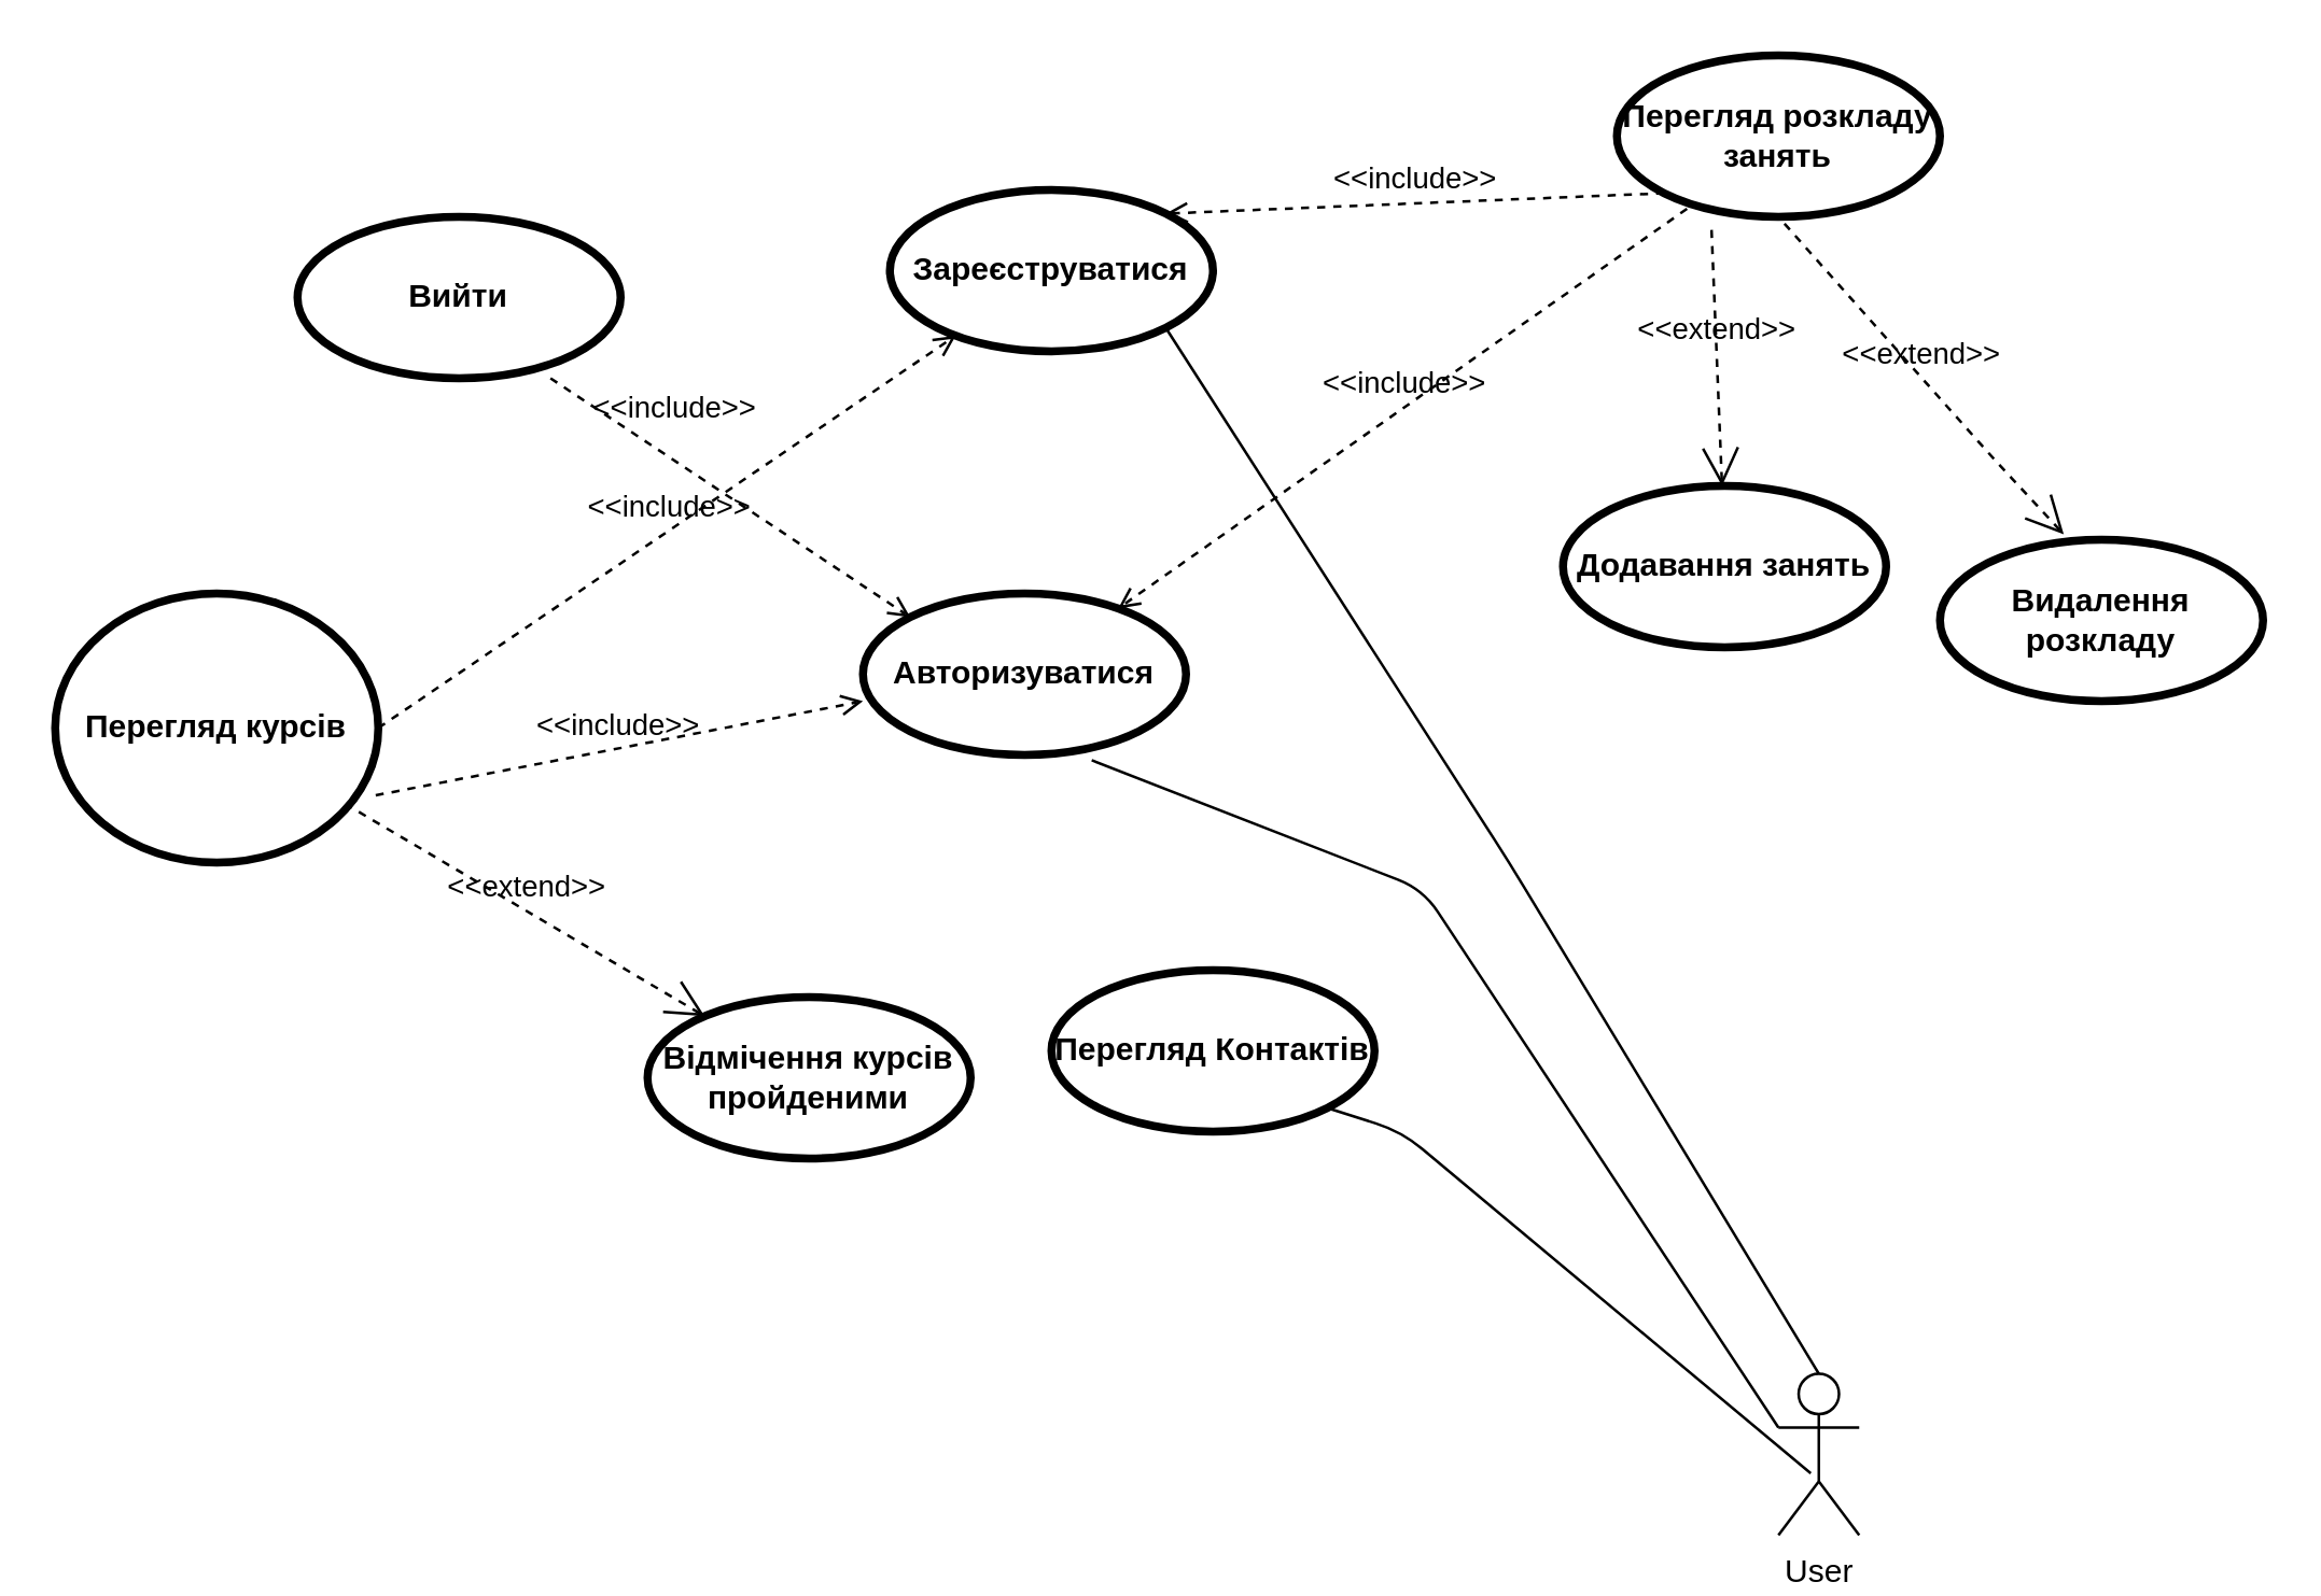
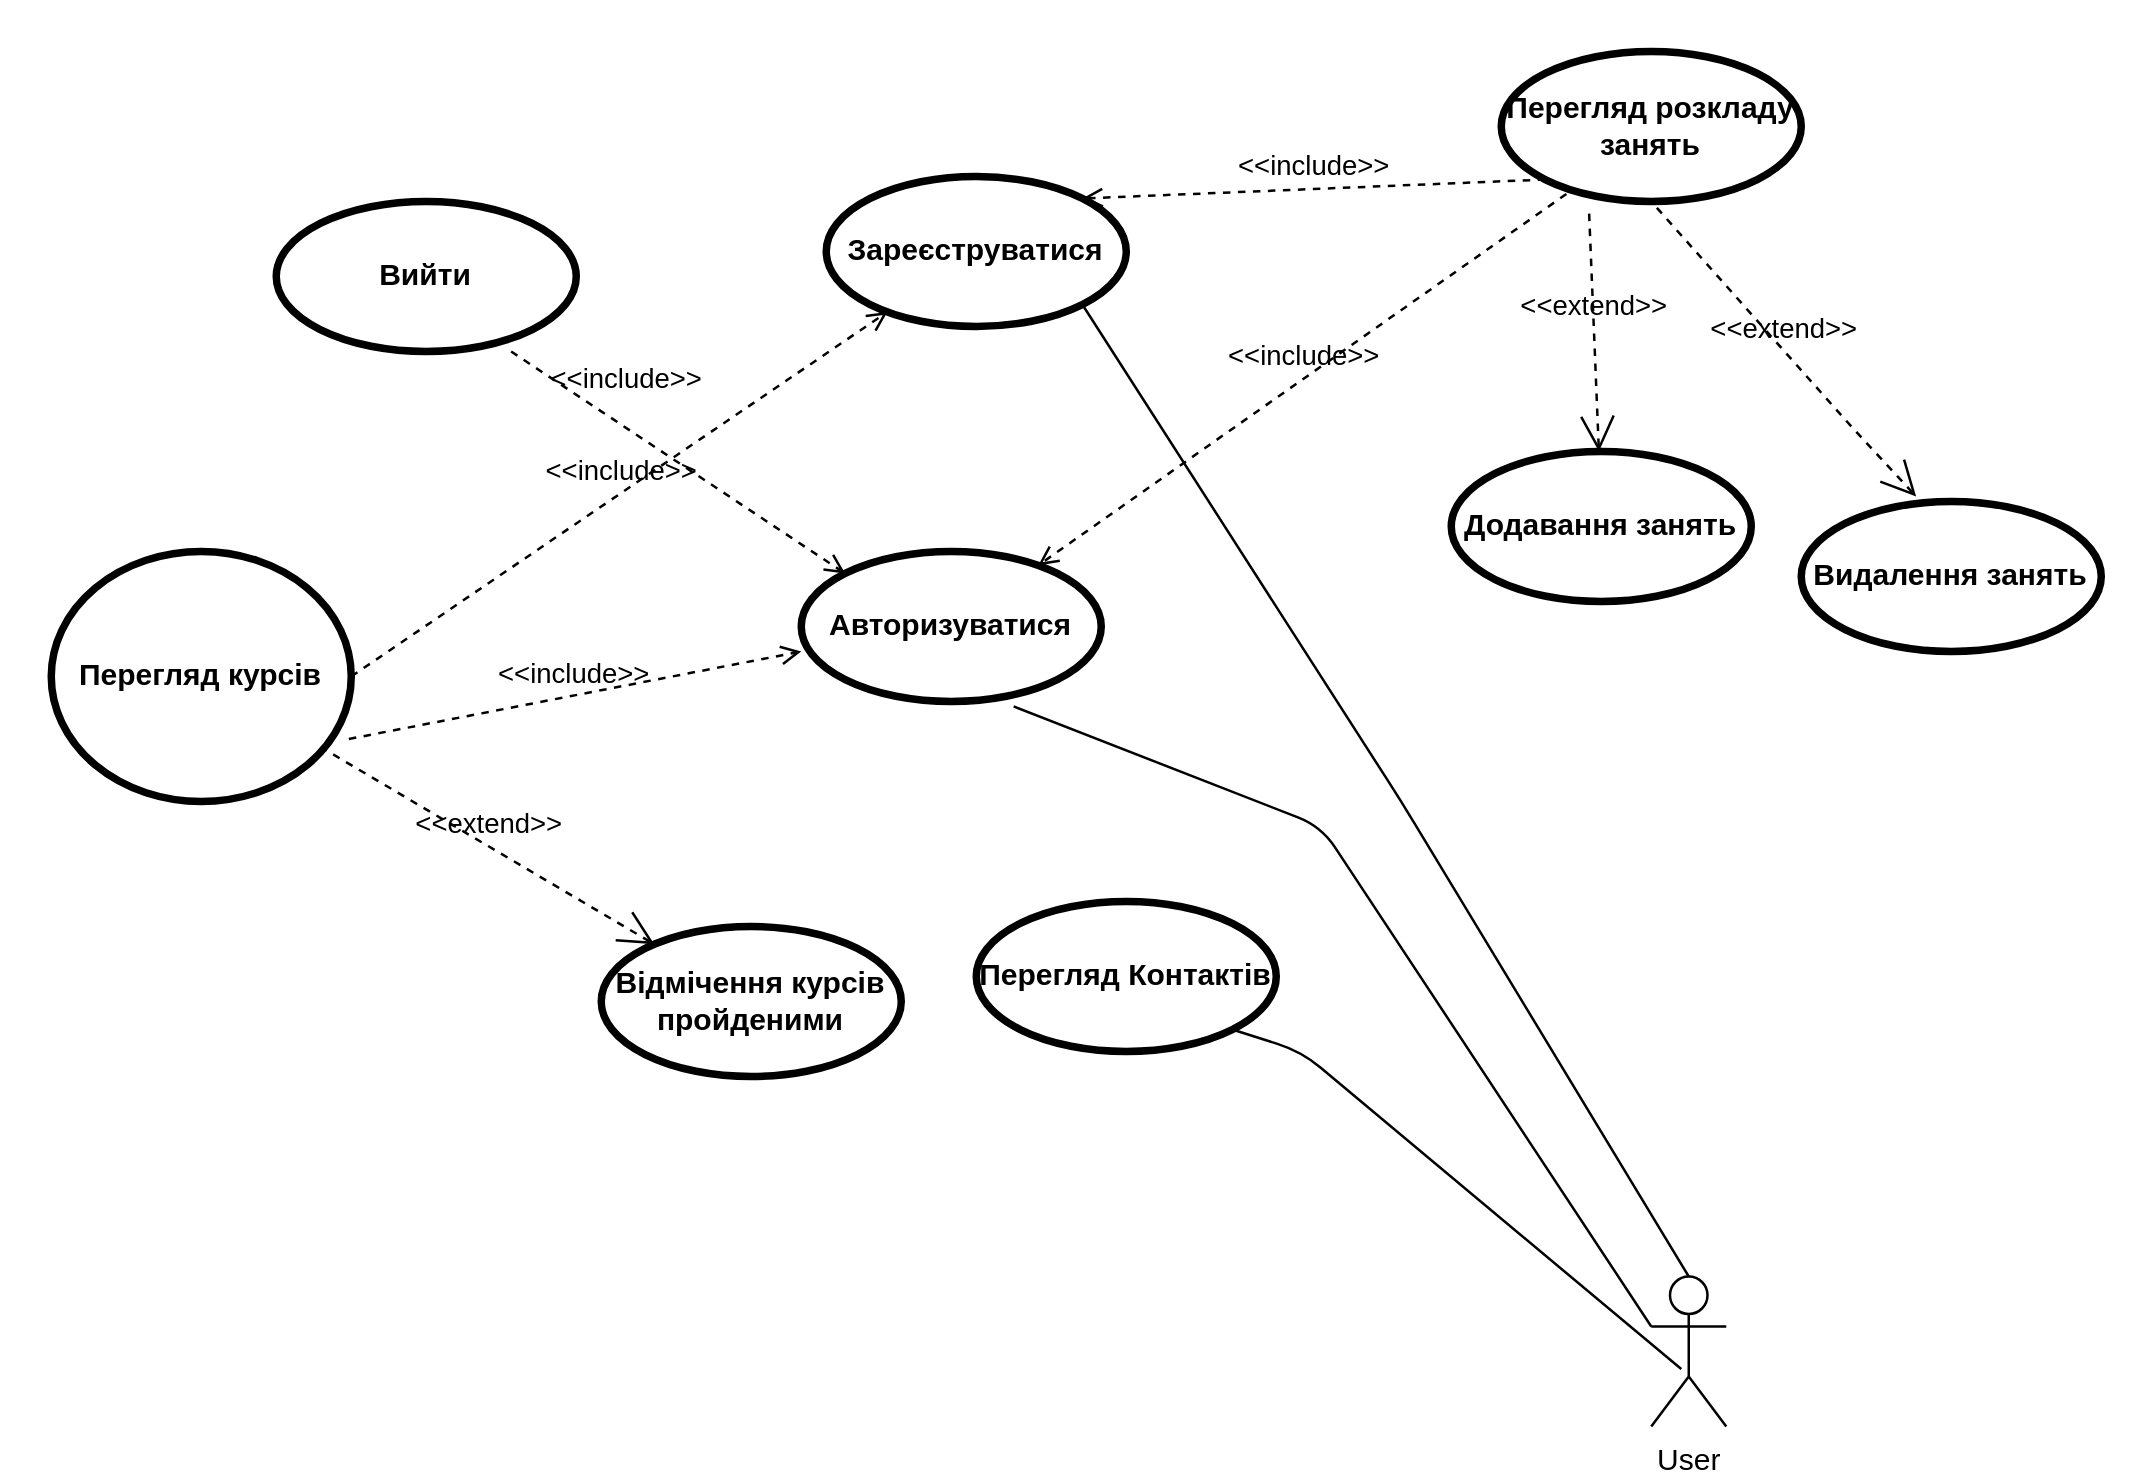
  <mxCell id="0" />
  <mxCell id="1" parent="0" />
  <mxCell id="2" value="User" style="shape=umlActor;html=1;verticalLabelPosition=bottom;verticalAlign=top;align=center;" parent="1" vertex="1"><mxGeometry x="660" y="510" width="30" height="60" as="geometry" /></mxCell>
  <mxCell id="3" value="Відмічення курсів пройденими" style="shape=ellipse;html=1;strokeWidth=3;fontStyle=1;whiteSpace=wrap;align=center;perimeter=ellipsePerimeter;" parent="1" vertex="1"><mxGeometry x="240" y="370" width="120" height="60" as="geometry" /></mxCell>
  <mxCell id="4" value="Зареєструватися" style="shape=ellipse;html=1;strokeWidth=3;fontStyle=1;whiteSpace=wrap;align=center;perimeter=ellipsePerimeter;" parent="1" vertex="1"><mxGeometry x="330" y="70" width="120" height="60" as="geometry" /></mxCell>
  <mxCell id="5" value="" style="edgeStyle=none;html=1;endArrow=none;verticalAlign=bottom;entryX=1;entryY=1;entryDx=0;entryDy=0;exitX=0.5;exitY=0;exitDx=0;exitDy=0;exitPerimeter=0;" parent="1" source="2" target="4" edge="1"><mxGeometry width="160" relative="1" as="geometry"><mxPoint x="704" y="460" as="sourcePoint" /><mxPoint x="715.56" y="396.2" as="targetPoint" /><Array as="points"><mxPoint x="560" y="320" /></Array></mxGeometry></mxCell>
  <mxCell id="6" value="Перегляд курсів" style="shape=ellipse;html=1;strokeWidth=3;fontStyle=1;whiteSpace=wrap;align=center;perimeter=ellipsePerimeter;" parent="1" vertex="1"><mxGeometry x="20" y="220" width="120" height="100" as="geometry" /></mxCell>
  <mxCell id="7" value="Перегляд розкладу занять" style="shape=ellipse;html=1;strokeWidth=3;fontStyle=1;whiteSpace=wrap;align=center;perimeter=ellipsePerimeter;" parent="1" vertex="1"><mxGeometry x="600" y="20" width="120" height="60" as="geometry" /></mxCell>
  <mxCell id="8" value="&amp;lt;&amp;lt;include&amp;gt;&amp;gt;" style="edgeStyle=none;html=1;endArrow=open;verticalAlign=bottom;dashed=1;labelBackgroundColor=none;exitX=1;exitY=0.5;exitDx=0;exitDy=0;" parent="1" source="6" target="4" edge="1"><mxGeometry width="160" relative="1" as="geometry"><mxPoint x="620" y="310" as="sourcePoint" /><mxPoint x="780" y="310" as="targetPoint" /></mxGeometry></mxCell>
  <mxCell id="9" value="&amp;lt;&amp;lt;include&amp;gt;&amp;gt;" style="edgeStyle=none;html=1;endArrow=open;verticalAlign=bottom;dashed=1;labelBackgroundColor=none;exitX=0;exitY=1;exitDx=0;exitDy=0;entryX=1;entryY=0;entryDx=0;entryDy=0;" parent="1" source="7" target="4" edge="1"><mxGeometry width="160" relative="1" as="geometry"><mxPoint x="400" y="260" as="sourcePoint" /><mxPoint x="450.968" y="264.633" as="targetPoint" /></mxGeometry></mxCell>
  <mxCell id="10" value="&amp;lt;&amp;lt;extend&amp;gt;&amp;gt;" style="edgeStyle=none;html=1;startArrow=open;endArrow=none;startSize=12;verticalAlign=bottom;dashed=1;labelBackgroundColor=none;exitX=0.383;exitY=-0.033;exitDx=0;exitDy=0;entryX=0.5;entryY=1;entryDx=0;entryDy=0;exitPerimeter=0;" parent="1" source="22" target="7" edge="1"><mxGeometry width="160" relative="1" as="geometry"><mxPoint x="787" as="sourcePoint" y="180" /><mxPoint x="780" y="310" as="targetPoint" /><Array as="points"><mxPoint x="740" y="170" /></Array></mxGeometry></mxCell>
  <mxCell id="11" value="&amp;lt;&amp;lt;extend&amp;gt;&amp;gt;" style="edgeStyle=none;html=1;startArrow=open;endArrow=none;startSize=12;verticalAlign=bottom;dashed=1;labelBackgroundColor=none;" parent="1" source="3" target="6" edge="1"><mxGeometry width="160" relative="1" as="geometry"><mxPoint x="360" y="330" as="sourcePoint" /><mxPoint x="448.56" y="375.98" as="targetPoint" /></mxGeometry></mxCell>
  <mxCell id="12" value="Додавання занять" style="shape=ellipse;html=1;strokeWidth=3;fontStyle=1;whiteSpace=wrap;align=center;perimeter=ellipsePerimeter;" parent="1" vertex="1"><mxGeometry x="580" y="180" width="120" height="60" as="geometry" /></mxCell>
  <mxCell id="13" value="&amp;lt;&amp;lt;extend&amp;gt;&amp;gt;" style="edgeStyle=none;html=1;startArrow=open;endArrow=none;startSize=12;verticalAlign=bottom;dashed=1;labelBackgroundColor=none;entryX=0.292;entryY=1.033;entryDx=0;entryDy=0;entryPerimeter=0;" parent="1" source="12" target="7" edge="1"><mxGeometry width="160" relative="1" as="geometry"><mxPoint x="614.83" y="365.613" as="sourcePoint" /><mxPoint x="710" y="294.39" as="targetPoint" /></mxGeometry></mxCell>
  <mxCell id="14" value="" style="edgeStyle=none;html=1;endArrow=none;verticalAlign=bottom;exitX=0;exitY=0.333;exitDx=0;exitDy=0;exitPerimeter=0;entryX=0.708;entryY=1.033;entryDx=0;entryDy=0;entryPerimeter=0;" parent="1" source="2" target="15" edge="1"><mxGeometry width="160" relative="1" as="geometry"><mxPoint x="672" y="470" as="sourcePoint" /><mxPoint x="410" y="260" as="targetPoint" /><Array as="points"><mxPoint x="528" y="330" /></Array></mxGeometry></mxCell>
  <mxCell id="15" value="Авторизуватися" style="shape=ellipse;html=1;strokeWidth=3;fontStyle=1;whiteSpace=wrap;align=center;perimeter=ellipsePerimeter;" parent="1" vertex="1"><mxGeometry x="320" y="220" width="120" height="60" as="geometry" /></mxCell>
  <mxCell id="16" value="&amp;lt;&amp;lt;include&amp;gt;&amp;gt;" style="edgeStyle=none;html=1;endArrow=open;verticalAlign=bottom;dashed=1;labelBackgroundColor=none;exitX=0.992;exitY=0.75;exitDx=0;exitDy=0;exitPerimeter=0;entryX=0;entryY=0.667;entryDx=0;entryDy=0;entryPerimeter=0;" parent="1" source="6" target="15" edge="1"><mxGeometry width="160" relative="1" as="geometry"><mxPoint x="260" y="240" as="sourcePoint" /><mxPoint x="372" y="136" as="targetPoint" /></mxGeometry></mxCell>
  <mxCell id="17" value="&amp;lt;&amp;lt;include&amp;gt;&amp;gt;" style="edgeStyle=none;html=1;endArrow=open;verticalAlign=bottom;dashed=1;labelBackgroundColor=none;exitX=0.217;exitY=0.95;exitDx=0;exitDy=0;exitPerimeter=0;" parent="1" source="7" target="15" edge="1"><mxGeometry width="160" relative="1" as="geometry"><mxPoint x="626" y="100" as="sourcePoint" /><mxPoint x="440" y="108" as="targetPoint" /></mxGeometry></mxCell>
  <mxCell id="18" value="" style="edgeStyle=none;html=1;endArrow=none;verticalAlign=bottom;exitX=0.4;exitY=0.617;exitDx=0;exitDy=0;exitPerimeter=0;entryX=1;entryY=1;entryDx=0;entryDy=0;" parent="1" source="2" target="19" edge="1"><mxGeometry width="160" relative="1" as="geometry"><mxPoint x="714" y="470" as="sourcePoint" /><mxPoint x="410" y="350" as="targetPoint" /><Array as="points"><mxPoint x="520" y="420" /></Array></mxGeometry></mxCell>
  <mxCell id="19" value="Перегляд Контактів" style="shape=ellipse;html=1;strokeWidth=3;fontStyle=1;whiteSpace=wrap;align=center;perimeter=ellipsePerimeter;" parent="1" vertex="1"><mxGeometry x="390" y="360" width="120" height="60" as="geometry" /></mxCell>
  <mxCell id="20" value="&amp;lt;&amp;lt;include&amp;gt;&amp;gt;" style="edgeStyle=none;html=1;endArrow=open;verticalAlign=bottom;dashed=1;labelBackgroundColor=none;entryX=0;entryY=0;entryDx=0;entryDy=0;exitX=0.783;exitY=1;exitDx=0;exitDy=0;exitPerimeter=0;" parent="1" source="21" target="15" edge="1"><mxGeometry x="-0.384" y="9" width="160" relative="1" as="geometry"><mxPoint x="200" y="160" as="sourcePoint" /><mxPoint x="200" y="120" as="targetPoint" /><mxPoint as="offset" /></mxGeometry></mxCell>
  <mxCell id="21" value="Вийти" style="shape=ellipse;html=1;strokeWidth=3;fontStyle=1;whiteSpace=wrap;align=center;perimeter=ellipsePerimeter;" parent="1" vertex="1"><mxGeometry x="110" y="80" width="120" height="60" as="geometry" /></mxCell>
- <mxCell id="22" value="Видалення розкладу" style="shape=ellipse;html=1;strokeWidth=3;fontStyle=1;whiteSpace=wrap;align=center;perimeter=ellipsePerimeter;" vertex="1" parent="1"><mxGeometry x="720" y="200" width="120" height="60" as="geometry" /></mxCell>
+ <mxCell id="22" value="Видалення занять" style="shape=ellipse;html=1;strokeWidth=3;fontStyle=1;whiteSpace=wrap;align=center;perimeter=ellipsePerimeter;" vertex="1" parent="1"><mxGeometry x="720" y="200" width="120" height="60" as="geometry" /></mxCell>
